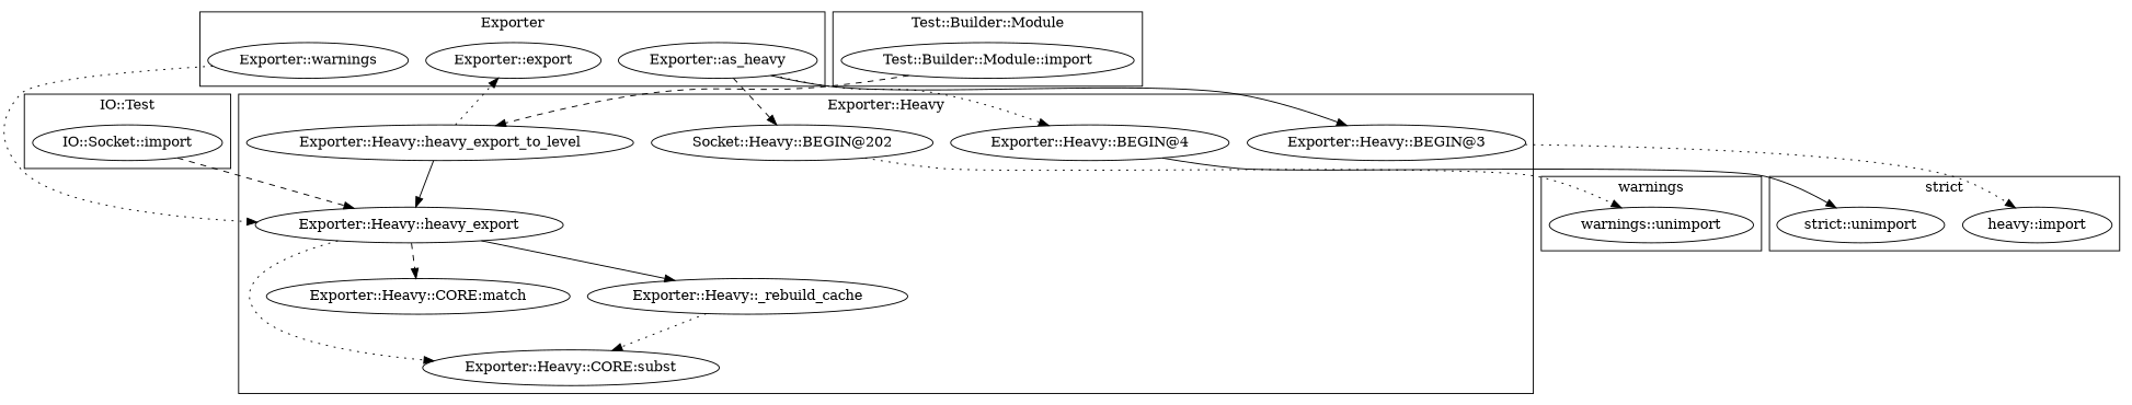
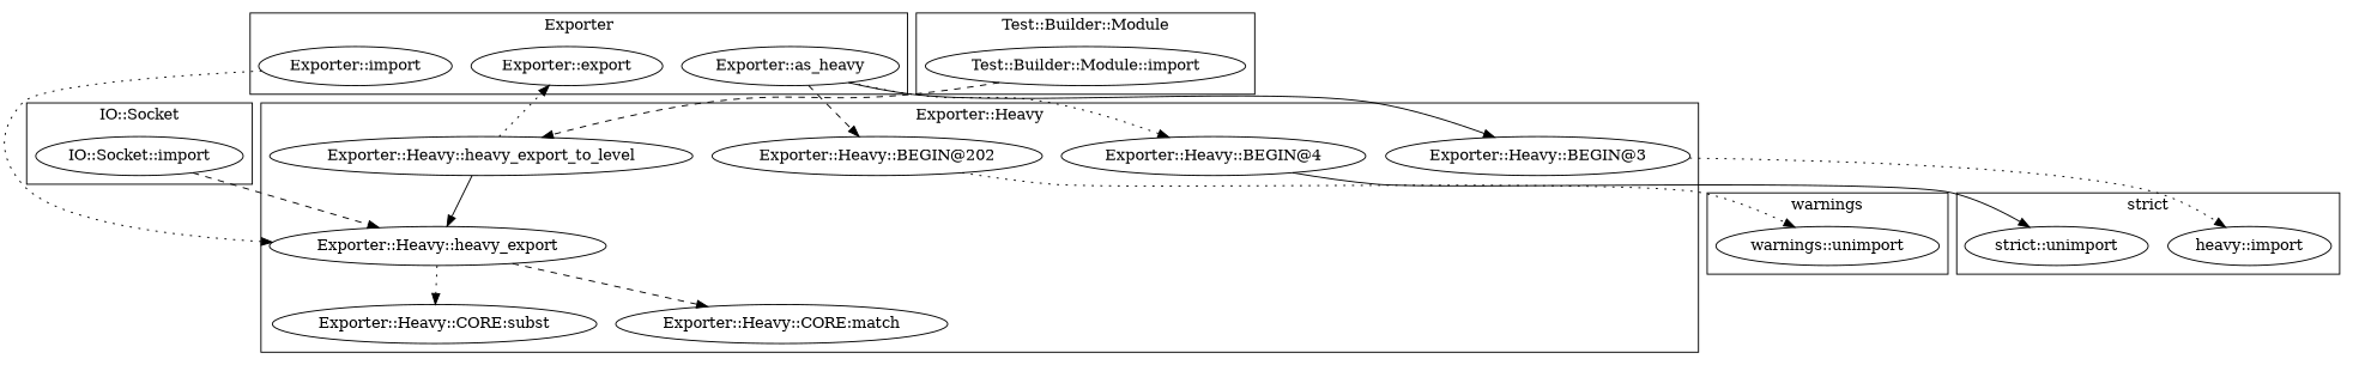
  digraph {
    edge [style=dotted]
    "Exporter::as_heavy"
-   "Exporter::import" [label="Exporter::warnings"]
+   "Exporter::import"
    "Exporter::export"
    n4 [label="heavy::import"]
    "strict::unimport"
    "Exporter::Heavy::CORE:subst"
    "Exporter::Heavy::heavy_export"
-   "Exporter::Heavy::BEGIN@202" [label="Socket::Heavy::BEGIN@202"]
+   "Exporter::Heavy::BEGIN@202"
    "Exporter::Heavy::heavy_export_to_level"
    "Exporter::Heavy::BEGIN@4"
    "Exporter::Heavy::CORE:match"
    "Exporter::Heavy::BEGIN@3"
-   "Exporter::Heavy::_rebuild_cache"
    "warnings::unimport"
    "Test::Builder::Module::import"
    "IO::Socket::import"
    subgraph cluster_1 {
      label=Exporter
      "Exporter::as_heavy"
      "Exporter::import"
      "Exporter::export"
    }
    subgraph cluster_2 {
      label="strict"
      n4
      "strict::unimport"
    }
    subgraph cluster_3 {
      label="Exporter::Heavy"
      "Exporter::Heavy::CORE:subst"
      "Exporter::Heavy::heavy_export"
      "Exporter::Heavy::BEGIN@202"
      "Exporter::Heavy::heavy_export_to_level"
      "Exporter::Heavy::BEGIN@4"
      "Exporter::Heavy::CORE:match"
      "Exporter::Heavy::BEGIN@3"
-     "Exporter::Heavy::_rebuild_cache"
    }
    subgraph cluster_4 {
      label=warnings
      "warnings::unimport"
    }
    subgraph cluster_5 {
      label="Test::Builder::Module"
      "Test::Builder::Module::import"
    }
    subgraph cluster_6 {
-     label="IO::Test"
+     label="IO::Socket"
      "IO::Socket::import"
    }
    "Exporter::as_heavy" -> "Exporter::Heavy::BEGIN@202" [style=dashed]
    "Exporter::as_heavy" -> "Exporter::Heavy::BEGIN@4"
    "Exporter::as_heavy" -> "Exporter::Heavy::BEGIN@3" [style=solid]
    "Exporter::import" -> "Exporter::Heavy::heavy_export"
    "Exporter::Heavy::heavy_export" -> "Exporter::Heavy::CORE:subst"
    "Exporter::Heavy::heavy_export" -> "Exporter::Heavy::CORE:match" [style=dashed]
-   "Exporter::Heavy::heavy_export" -> "Exporter::Heavy::_rebuild_cache" [style=solid]
    "Exporter::Heavy::BEGIN@202" -> "warnings::unimport"
    "Exporter::Heavy::heavy_export_to_level" -> "Exporter::export"
    "Exporter::Heavy::heavy_export_to_level" -> "Exporter::Heavy::heavy_export" [style=solid]
    "Exporter::Heavy::BEGIN@4" -> "strict::unimport" [style=solid]
    "Exporter::Heavy::BEGIN@3" -> n4
-   "Exporter::Heavy::_rebuild_cache" -> "Exporter::Heavy::CORE:subst"
    "Test::Builder::Module::import" -> "Exporter::Heavy::heavy_export_to_level" [style=dashed]
    "IO::Socket::import" -> "Exporter::Heavy::heavy_export" [style=dashed]
  }
